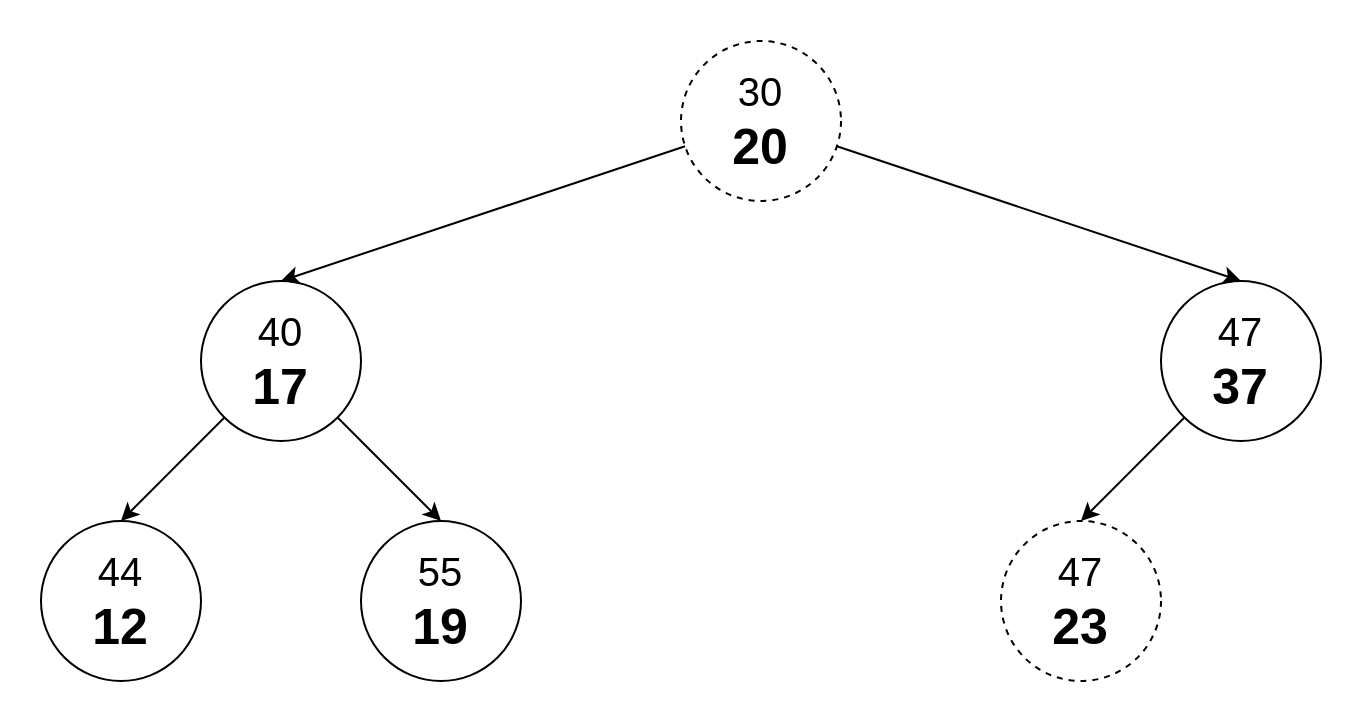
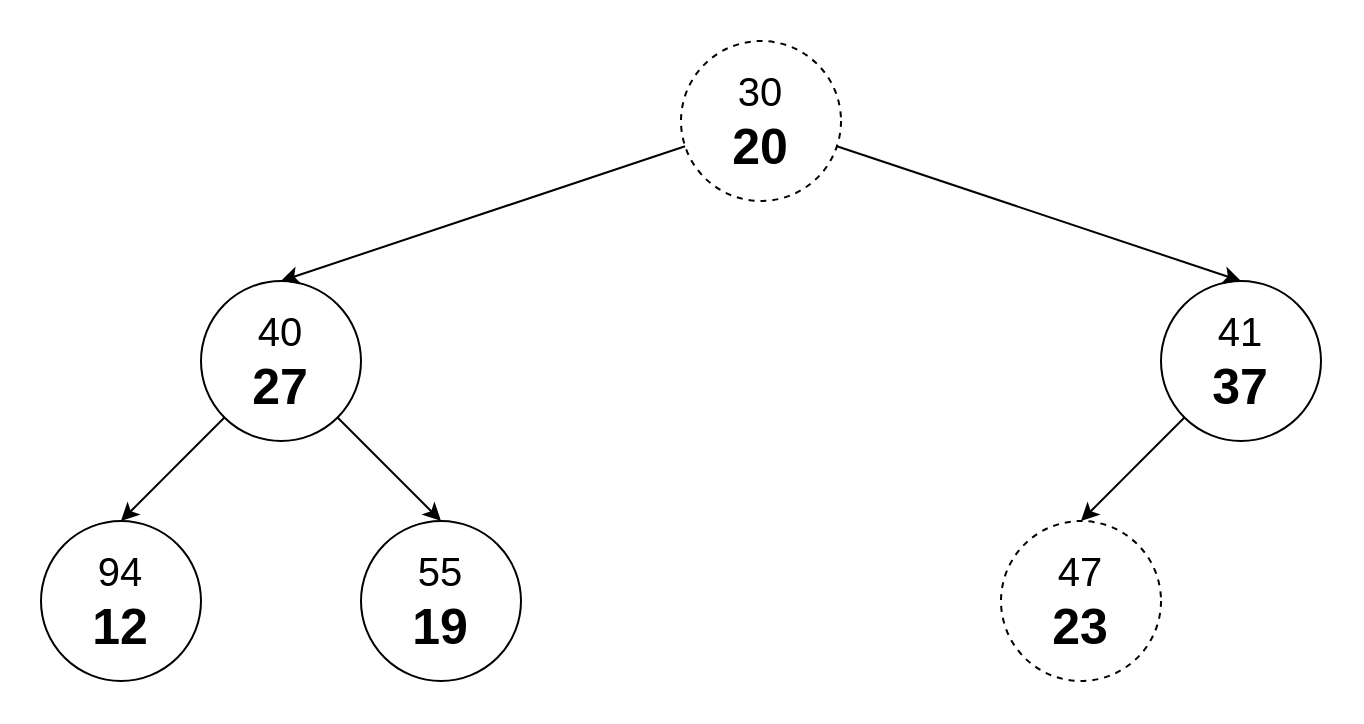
  <mxCell id="0" />
  <mxCell id="1" parent="0" />
  <mxCell id="2" style="edgeStyle=none;rounded=0;orthogonalLoop=1;jettySize=auto;html=1;entryX=0.5;entryY=0;entryDx=0;entryDy=0;fontSize=20;" edge="1" parent="1" source="4" target="10"><mxGeometry relative="1" as="geometry" /></mxCell>
  <mxCell id="3" style="edgeStyle=none;rounded=0;orthogonalLoop=1;jettySize=auto;html=1;entryX=0.5;entryY=0;entryDx=0;entryDy=0;fontSize=20;" edge="1" parent="1" source="4" target="11"><mxGeometry relative="1" as="geometry" /></mxCell>
- <mxCell id="4" value="&lt;font style=&quot;font-size: 20px;&quot;&gt;40&lt;/font&gt;&lt;br&gt;&lt;b&gt;&lt;font style=&quot;font-size: 25px;&quot;&gt;17&lt;/font&gt;&lt;/b&gt;" style="ellipse;whiteSpace=wrap;html=1;aspect=fixed;fillColor=none;" vertex="1" parent="1"><mxGeometry x="100" y="140" width="80" height="80" as="geometry" /></mxCell>
+ <mxCell id="4" value="&lt;font style=&quot;font-size: 20px;&quot;&gt;40&lt;/font&gt;&lt;br&gt;&lt;b&gt;&lt;font style=&quot;font-size: 25px;&quot;&gt;27&lt;/font&gt;&lt;/b&gt;" style="ellipse;whiteSpace=wrap;html=1;aspect=fixed;fillColor=none;" vertex="1" parent="1"><mxGeometry x="100" y="140" width="80" height="80" as="geometry" /></mxCell>
  <mxCell id="5" style="edgeStyle=none;rounded=0;orthogonalLoop=1;jettySize=auto;html=1;entryX=0.5;entryY=0;entryDx=0;entryDy=0;fontSize=20;" edge="1" parent="1" source="7" target="4"><mxGeometry relative="1" as="geometry" /></mxCell>
  <mxCell id="6" style="edgeStyle=none;rounded=0;orthogonalLoop=1;jettySize=auto;html=1;entryX=0.5;entryY=0;entryDx=0;entryDy=0;fontSize=20;" edge="1" parent="1" source="7" target="9"><mxGeometry relative="1" as="geometry" /></mxCell>
  <mxCell id="7" value="&lt;font style=&quot;font-size: 20px;&quot;&gt;30&lt;/font&gt;&lt;br&gt;&lt;span style=&quot;font-size: 25px;&quot;&gt;&lt;b&gt;20&lt;/b&gt;&lt;/span&gt;" style="ellipse;whiteSpace=wrap;html=1;aspect=fixed;fillColor=none;dashed=1;" vertex="1" parent="1"><mxGeometry x="340" y="20" width="80" height="80" as="geometry" /></mxCell>
  <mxCell id="8" style="edgeStyle=none;rounded=0;orthogonalLoop=1;jettySize=auto;html=1;entryX=0.5;entryY=0;entryDx=0;entryDy=0;fontSize=20;" edge="1" parent="1" source="9" target="12"><mxGeometry relative="1" as="geometry" /></mxCell>
- <mxCell id="9" value="&lt;font style=&quot;font-size: 20px;&quot;&gt;47&lt;/font&gt;&lt;br&gt;&lt;b&gt;&lt;font style=&quot;font-size: 25px;&quot;&gt;37&lt;/font&gt;&lt;/b&gt;" style="ellipse;whiteSpace=wrap;html=1;aspect=fixed;fillColor=none;" vertex="1" parent="1"><mxGeometry x="580" y="140" width="80" height="80" as="geometry" /></mxCell>
- <mxCell id="10" value="&lt;font style=&quot;font-size: 20px;&quot;&gt;44&lt;/font&gt;&lt;br&gt;&lt;b&gt;&lt;font style=&quot;font-size: 25px;&quot;&gt;12&lt;/font&gt;&lt;/b&gt;" style="ellipse;whiteSpace=wrap;html=1;aspect=fixed;fillColor=none;" vertex="1" parent="1"><mxGeometry x="20" y="260" width="80" height="80" as="geometry" /></mxCell>
+ <mxCell id="9" value="&lt;font style=&quot;font-size: 20px;&quot;&gt;41&lt;/font&gt;&lt;br&gt;&lt;b&gt;&lt;font style=&quot;font-size: 25px;&quot;&gt;37&lt;/font&gt;&lt;/b&gt;" style="ellipse;whiteSpace=wrap;html=1;aspect=fixed;fillColor=none;" vertex="1" parent="1"><mxGeometry x="580" y="140" width="80" height="80" as="geometry" /></mxCell>
+ <mxCell id="10" value="&lt;font style=&quot;font-size: 20px;&quot;&gt;94&lt;/font&gt;&lt;br&gt;&lt;b&gt;&lt;font style=&quot;font-size: 25px;&quot;&gt;12&lt;/font&gt;&lt;/b&gt;" style="ellipse;whiteSpace=wrap;html=1;aspect=fixed;fillColor=none;" vertex="1" parent="1"><mxGeometry x="20" y="260" width="80" height="80" as="geometry" /></mxCell>
  <mxCell id="11" value="&lt;font style=&quot;font-size: 20px;&quot;&gt;55&lt;/font&gt;&lt;br&gt;&lt;b&gt;&lt;font style=&quot;font-size: 25px;&quot;&gt;19&lt;/font&gt;&lt;/b&gt;" style="ellipse;whiteSpace=wrap;html=1;aspect=fixed;fillColor=none;" vertex="1" parent="1"><mxGeometry x="180" y="260" width="80" height="80" as="geometry" /></mxCell>
  <mxCell id="12" value="&lt;font style=&quot;font-size: 20px;&quot;&gt;47&lt;/font&gt;&lt;br&gt;&lt;span style=&quot;font-size: 25px;&quot;&gt;&lt;b&gt;23&lt;/b&gt;&lt;/span&gt;" style="ellipse;whiteSpace=wrap;html=1;aspect=fixed;fillColor=none;dashed=1;" vertex="1" parent="1"><mxGeometry x="500" y="260" width="80" height="80" as="geometry" /></mxCell>
